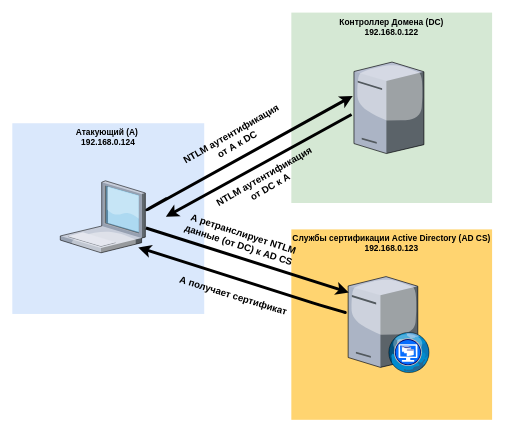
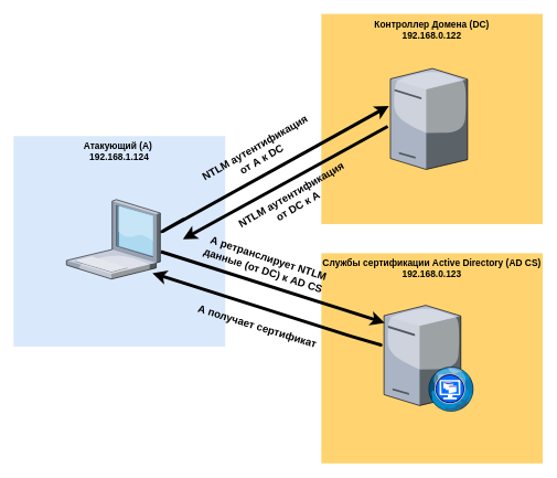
  <mxCell id="0" style=";html=1;" />
  <mxCell id="1" style=";html=1;" parent="0" />
- <mxCell id="2" value="&lt;b&gt;Контроллер Домена (DC)&lt;br&gt;192.168.0.122&lt;/b&gt;" style="whiteSpace=wrap;html=1;fillColor=#d5e8d4;fontSize=14;strokeColor=none;verticalAlign=top;" parent="1" vertex="1"><mxGeometry x="485.25" y="20.5" width="334.75" height="317.5" as="geometry" /></mxCell>
- <mxCell id="3" value="&lt;b&gt;Атакующий (А)&amp;nbsp;&lt;br&gt;192.168.0.124&lt;/b&gt;" style="whiteSpace=wrap;html=1;fillColor=#dae8fc;fontSize=14;strokeColor=none;verticalAlign=top;" parent="1" vertex="1"><mxGeometry x="20" y="205" width="320" height="318" as="geometry" /></mxCell>
+ <mxCell id="2" value="&lt;b&gt;Контроллер Домена (DC)&lt;br&gt;192.168.0.122&lt;/b&gt;" style="whiteSpace=wrap;html=1;fillColor=#ffd470;fontSize=14;strokeColor=none;verticalAlign=top;" parent="1" vertex="1"><mxGeometry x="485.25" y="20.5" width="334.75" height="317.5" as="geometry" /></mxCell>
+ <mxCell id="3" value="&lt;b&gt;Атакующий (А)&amp;nbsp;&lt;br&gt;192.168.1.124&lt;/b&gt;" style="whiteSpace=wrap;html=1;fillColor=#dae8fc;fontSize=14;strokeColor=none;verticalAlign=top;" parent="1" vertex="1"><mxGeometry x="20" y="205" width="320" height="318" as="geometry" /></mxCell>
  <mxCell id="4" value="&lt;b&gt;Службы сертификации Active Directory (AD CS)&lt;/b&gt;&lt;br&gt;&lt;b&gt;192.168.0.123&lt;/b&gt;" style="whiteSpace=wrap;html=1;fillColor=#FFD470;gradientColor=none;fontSize=14;strokeColor=none;verticalAlign=top;" parent="1" vertex="1"><mxGeometry x="485.25" y="382" width="334.75" height="317.5" as="geometry" /></mxCell>
  <mxCell id="5" value="" style="verticalLabelPosition=bottom;aspect=fixed;html=1;verticalAlign=top;strokeColor=none;align=center;outlineConnect=0;shape=mxgraph.citrix.desktop_web;" parent="1" vertex="1"><mxGeometry x="580" y="460.75" width="136" height="160" as="geometry" /></mxCell>
  <mxCell id="6" value="" style="verticalLabelPosition=bottom;aspect=fixed;html=1;verticalAlign=top;strokeColor=none;align=center;outlineConnect=0;shape=mxgraph.citrix.tower_server;" parent="1" vertex="1"><mxGeometry x="589.69" y="103" width="116.62" height="152.5" as="geometry" /></mxCell>
  <mxCell id="7" value="" style="verticalLabelPosition=bottom;aspect=fixed;html=1;verticalAlign=top;strokeColor=none;align=center;outlineConnect=0;shape=mxgraph.citrix.laptop_1;" parent="1" vertex="1"><mxGeometry x="100" y="301" width="141.82" height="120" as="geometry" /></mxCell>
  <mxCell id="8" value="" style="endArrow=classic;html=1;strokeWidth=5;" parent="1" edge="1"><mxGeometry width="50" height="50" relative="1" as="geometry"><mxPoint x="278" y="330" as="sourcePoint" /><mxPoint x="587.69" y="159.376" as="targetPoint" /><Array as="points"><mxPoint x="240" y="352" /></Array></mxGeometry></mxCell>
  <mxCell id="9" value="&lt;b&gt;&lt;font style=&quot;font-size: 16px&quot;&gt;NTLM аутентификация от А к DC&lt;/font&gt;&lt;/b&gt;" style="text;html=1;strokeColor=none;fillColor=none;align=center;verticalAlign=middle;whiteSpace=wrap;rounded=0;rotation=-30;" parent="1" vertex="1"><mxGeometry x="295.25" y="221" width="190" height="20" as="geometry" /></mxCell>
  <mxCell id="10" value="" style="endArrow=classic;html=1;strokeWidth=5;" parent="1" edge="1"><mxGeometry width="50" height="50" relative="1" as="geometry"><mxPoint x="585.69" y="190.376" as="sourcePoint" /><mxPoint x="276" y="361" as="targetPoint" /><Array as="points"><mxPoint x="276" y="361" /></Array></mxGeometry></mxCell>
  <mxCell id="11" value="&lt;b&gt;&lt;font style=&quot;font-size: 16px&quot;&gt;NTLM аутентификация от DC к А&lt;/font&gt;&lt;/b&gt;" style="text;html=1;strokeColor=none;fillColor=none;align=center;verticalAlign=middle;whiteSpace=wrap;rounded=0;rotation=-30;" parent="1" vertex="1"><mxGeometry x="350" y="292" width="190" height="20" as="geometry" /></mxCell>
  <mxCell id="12" value="" style="endArrow=classic;html=1;strokeWidth=5;" parent="1" edge="1"><mxGeometry width="50" height="50" relative="1" as="geometry"><mxPoint x="242.82" y="379.62" as="sourcePoint" /><mxPoint x="581" y="487.132" as="targetPoint" /><Array as="points"><mxPoint x="242.82" y="379.62" /></Array></mxGeometry></mxCell>
  <mxCell id="13" value="&lt;b&gt;&lt;font style=&quot;font-size: 16px&quot;&gt;А ретранслирует NTLM данные (от DC) к AD CS&amp;nbsp;&lt;/font&gt;&lt;/b&gt;" style="text;html=1;strokeColor=none;fillColor=none;align=center;verticalAlign=middle;whiteSpace=wrap;rounded=0;rotation=18;" parent="1" vertex="1"><mxGeometry x="306.18" y="388.52" width="193.75" height="20" as="geometry" /></mxCell>
  <mxCell id="14" value="" style="endArrow=classic;html=1;strokeWidth=5;" parent="1" edge="1"><mxGeometry width="50" height="50" relative="1" as="geometry"><mxPoint x="531.79" y="507.9" as="sourcePoint" /><mxPoint x="230" y="412" as="targetPoint" /><Array as="points"><mxPoint x="580" y="522" /><mxPoint x="531.79" y="507.9" /></Array></mxGeometry></mxCell>
  <mxCell id="15" value="&lt;b&gt;&lt;font style=&quot;font-size: 16px&quot;&gt;А получает сертификат&lt;/font&gt;&lt;/b&gt;" style="text;html=1;strokeColor=none;fillColor=none;align=center;verticalAlign=middle;whiteSpace=wrap;rounded=0;rotation=17;strokeWidth=1;" parent="1" vertex="1"><mxGeometry x="291.5" y="482" width="193.75" height="20" as="geometry" /></mxCell>
